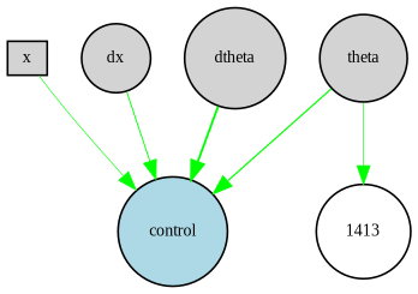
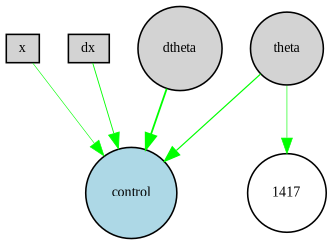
  digraph {
    fontname="Liberation Serif"
    node [fillcolor=lightgray fontname="Liberation Serif" fontsize=9 shape=circle style=filled]
    edge [color=green fontname="Liberation Serif" style=solid]
    x [height=0.2 shape=box width=0.2]
    control [fillcolor=lightblue height=0.2 width=0.2]
-   dx [height=0.2 width=0.2]
+   dx [height=0.2 shape=box width=0.2]
    theta [height=0.2 width=0.2]
-   1417 [fillcolor=white height=0.2 width=0.2 label=1413]
+   1417 [fillcolor=white height=0.2 width=0.2]
    dtheta [height=0.2 width=0.2]
    x -> control [penwidth=0.38076754548733227]
    dx -> control [penwidth=0.5617389580189986]
    theta -> control [penwidth=0.751759704724925]
    theta -> 1417 [penwidth=0.3906741164129036]
    dtheta -> control [penwidth=1.1487636008055615]
  }
